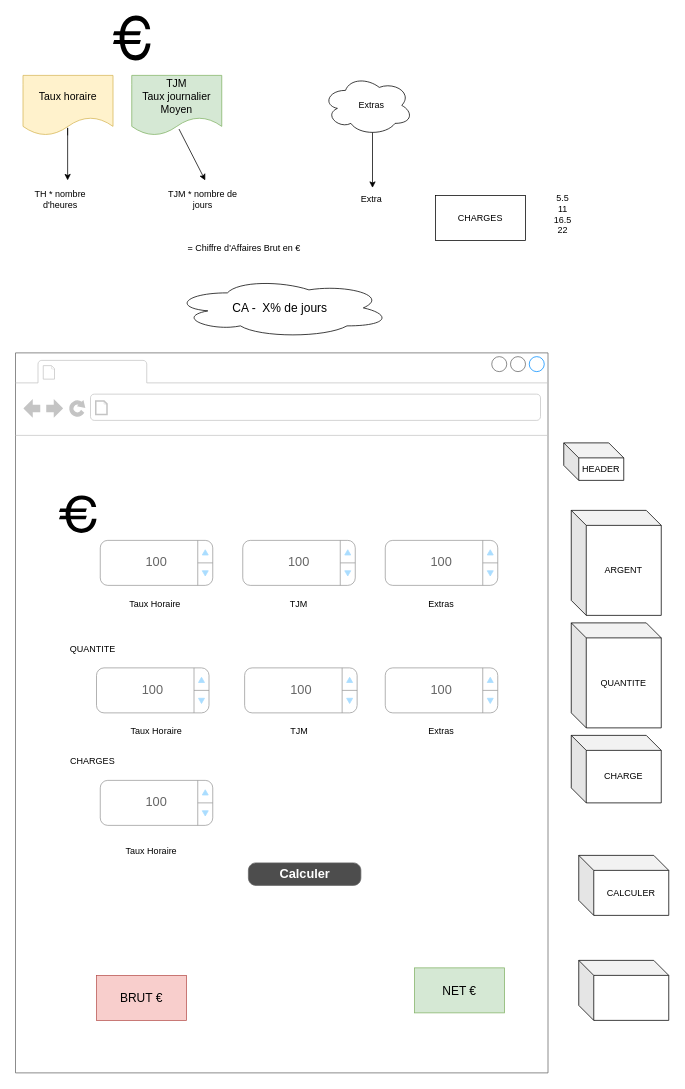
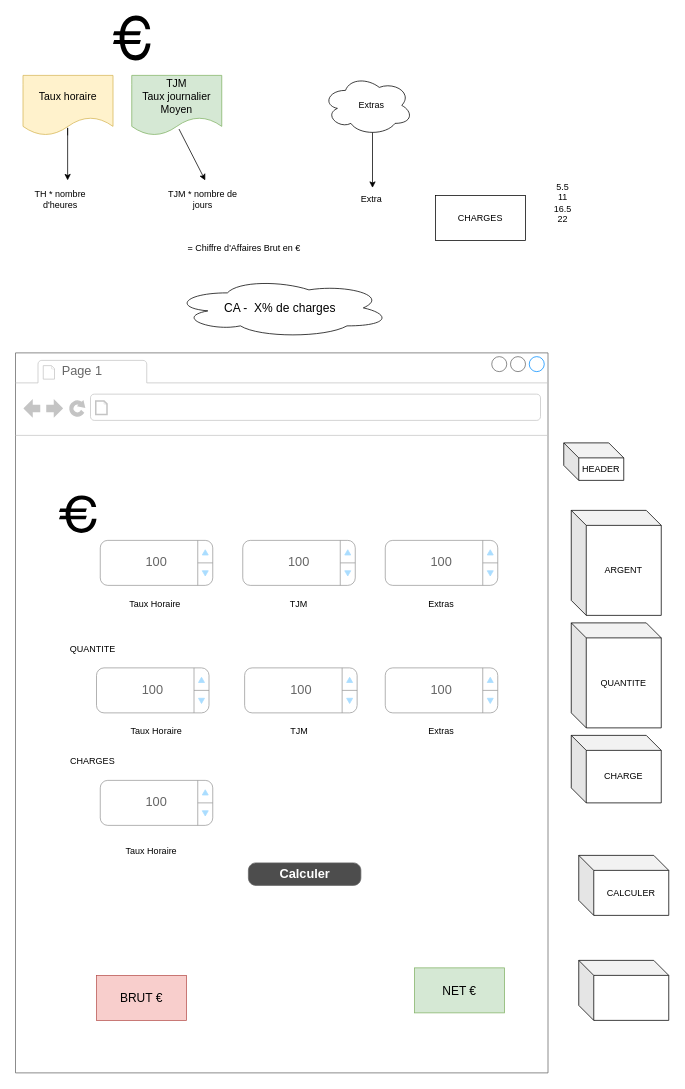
  <mxCell id="0" />
  <mxCell id="1" parent="0" />
  <mxCell id="2" value="" style="strokeWidth=1;shadow=0;dashed=0;align=center;html=1;shape=mxgraph.mockup.containers.browserWindow;rSize=0;strokeColor=#666666;strokeColor2=#008cff;strokeColor3=#c4c4c4;mainText=,;recursiveResize=0;" parent="1" vertex="1"><mxGeometry x="20" y="470" width="710" height="960" as="geometry" /></mxCell>
+ <mxCell id="3" value="Page 1" style="strokeWidth=1;shadow=0;dashed=0;align=center;html=1;shape=mxgraph.mockup.containers.anchor;fontSize=17;fontColor=#666666;align=left;whiteSpace=wrap;" parent="2" vertex="1"><mxGeometry x="60" y="12" width="110" height="26" as="geometry" /></mxCell>
  <mxCell id="4" value="TJM" style="text;html=1;strokeColor=none;fillColor=none;align=center;verticalAlign=middle;whiteSpace=wrap;rounded=0;" parent="2" vertex="1"><mxGeometry x="338" y="320" width="80" height="30" as="geometry" /></mxCell>
  <mxCell id="5" value="Extras" style="text;html=1;strokeColor=none;fillColor=none;align=center;verticalAlign=middle;whiteSpace=wrap;rounded=0;" parent="2" vertex="1"><mxGeometry x="528" y="320" width="80" height="30" as="geometry" /></mxCell>
  <mxCell id="6" value="&lt;br&gt;100" style="strokeWidth=1;shadow=0;dashed=0;align=center;html=1;shape=mxgraph.mockup.forms.spinner;strokeColor=#999999;spinLayout=right;spinStyle=normal;adjStyle=triangle;fillColor=#aaddff;fontSize=17;fontColor=#666666;mainText=;html=1;overflow=fill;" parent="2" vertex="1"><mxGeometry x="493" y="250" width="150" height="60" as="geometry" /></mxCell>
  <mxCell id="7" value="&lt;br&gt;100" style="strokeWidth=1;shadow=0;dashed=0;align=center;html=1;shape=mxgraph.mockup.forms.spinner;strokeColor=#999999;spinLayout=right;spinStyle=normal;adjStyle=triangle;fillColor=#aaddff;fontSize=17;fontColor=#666666;mainText=;html=1;overflow=fill;" parent="2" vertex="1"><mxGeometry x="303" y="250" width="150" height="60" as="geometry" /></mxCell>
  <mxCell id="8" value="Taux Horaire" style="text;html=1;strokeColor=none;fillColor=none;align=center;verticalAlign=middle;whiteSpace=wrap;rounded=0;" parent="2" vertex="1"><mxGeometry x="148" y="490" width="80" height="30" as="geometry" /></mxCell>
  <mxCell id="9" value="TJM" style="text;html=1;strokeColor=none;fillColor=none;align=center;verticalAlign=middle;whiteSpace=wrap;rounded=0;" parent="2" vertex="1"><mxGeometry x="335.5" y="490" width="85" height="30" as="geometry" /></mxCell>
  <mxCell id="10" value="Extras" style="text;html=1;strokeColor=none;fillColor=none;align=center;verticalAlign=middle;whiteSpace=wrap;rounded=0;" parent="2" vertex="1"><mxGeometry x="528" y="490" width="80" height="30" as="geometry" /></mxCell>
  <mxCell id="11" value="&lt;br&gt;100" style="strokeWidth=1;shadow=0;dashed=0;align=center;html=1;shape=mxgraph.mockup.forms.spinner;strokeColor=#999999;spinLayout=right;spinStyle=normal;adjStyle=triangle;fillColor=#aaddff;fontSize=17;fontColor=#666666;mainText=;html=1;overflow=fill;" parent="2" vertex="1"><mxGeometry x="493" y="420" width="150" height="60" as="geometry" /></mxCell>
  <mxCell id="12" value="&lt;br&gt;100" style="strokeWidth=1;shadow=0;dashed=0;align=center;html=1;shape=mxgraph.mockup.forms.spinner;strokeColor=#999999;spinLayout=right;spinStyle=normal;adjStyle=triangle;fillColor=#aaddff;fontSize=17;fontColor=#666666;mainText=;html=1;overflow=fill;" parent="2" vertex="1"><mxGeometry x="305.5" y="420" width="150" height="60" as="geometry" /></mxCell>
  <mxCell id="13" value="&lt;br&gt;100" style="strokeWidth=1;shadow=0;dashed=0;align=center;html=1;shape=mxgraph.mockup.forms.spinner;strokeColor=#999999;spinLayout=right;spinStyle=normal;adjStyle=triangle;fillColor=#aaddff;fontSize=17;fontColor=#666666;mainText=;html=1;overflow=fill;" parent="2" vertex="1"><mxGeometry x="113" y="570" width="150" height="60" as="geometry" /></mxCell>
  <mxCell id="14" value="Taux Horaire&amp;nbsp;" style="text;html=1;strokeColor=none;fillColor=none;align=center;verticalAlign=middle;whiteSpace=wrap;rounded=0;" parent="2" vertex="1"><mxGeometry x="143" y="650" width="80" height="30" as="geometry" /></mxCell>
  <mxCell id="15" value="CHARGES" style="text;html=1;strokeColor=none;fillColor=none;align=center;verticalAlign=middle;whiteSpace=wrap;rounded=0;" parent="2" vertex="1"><mxGeometry x="73" y="529" width="60" height="30" as="geometry" /></mxCell>
  <mxCell id="16" value="QUANTITE" style="text;html=1;strokeColor=none;fillColor=none;align=center;verticalAlign=middle;whiteSpace=wrap;rounded=0;" parent="2" vertex="1"><mxGeometry x="73" y="380" width="60" height="30" as="geometry" /></mxCell>
  <mxCell id="17" value="" style="shape=mxgraph.signs.travel.euro;html=1;pointerEvents=1;fillColor=#000000;strokeColor=none;verticalLabelPosition=bottom;verticalAlign=top;align=center;sketch=0;" parent="2" vertex="1"><mxGeometry x="58" y="190" width="50" height="50" as="geometry" /></mxCell>
  <mxCell id="18" value="&lt;br&gt;100" style="strokeWidth=1;shadow=0;dashed=0;align=center;html=1;shape=mxgraph.mockup.forms.spinner;strokeColor=#999999;spinLayout=right;spinStyle=normal;adjStyle=triangle;fillColor=#aaddff;fontSize=17;fontColor=#666666;mainText=;html=1;overflow=fill;" parent="2" vertex="1"><mxGeometry x="113" y="250" width="150" height="60" as="geometry" /></mxCell>
  <mxCell id="19" value="Taux Horaire&amp;nbsp;" style="text;html=1;strokeColor=none;fillColor=none;align=center;verticalAlign=middle;whiteSpace=wrap;rounded=0;" parent="2" vertex="1"><mxGeometry x="148" y="320" width="80" height="30" as="geometry" /></mxCell>
  <mxCell id="20" value="&lt;br&gt;100" style="strokeWidth=1;shadow=0;dashed=0;align=center;html=1;shape=mxgraph.mockup.forms.spinner;strokeColor=#999999;spinLayout=right;spinStyle=normal;adjStyle=triangle;fillColor=#aaddff;fontSize=17;fontColor=#666666;mainText=;html=1;overflow=fill;" parent="2" vertex="1"><mxGeometry x="108" y="420" width="150" height="60" as="geometry" /></mxCell>
  <mxCell id="21" value="Calculer" style="strokeWidth=1;shadow=0;dashed=0;align=center;html=1;shape=mxgraph.mockup.buttons.button;strokeColor=#666666;fontColor=#ffffff;mainText=;buttonStyle=round;fontSize=17;fontStyle=1;fillColor=#4D4D4D;whiteSpace=wrap;" parent="2" vertex="1"><mxGeometry x="310.5" y="680" width="150" height="30" as="geometry" /></mxCell>
  <mxCell id="22" value="&lt;font style=&quot;font-size: 16px;&quot;&gt;BRUT €&lt;/font&gt;" style="rounded=0;whiteSpace=wrap;html=1;fillColor=#f8cecc;strokeColor=#b85450;" parent="2" vertex="1"><mxGeometry x="108" y="830" width="120" height="60" as="geometry" /></mxCell>
  <mxCell id="23" value="&lt;span style=&quot;font-size: 16px;&quot;&gt;NET €&lt;/span&gt;" style="rounded=0;whiteSpace=wrap;html=1;fillColor=#d5e8d4;strokeColor=#82b366;" parent="2" vertex="1"><mxGeometry x="532" y="820" width="120" height="60" as="geometry" /></mxCell>
  <mxCell id="24" value="&lt;font style=&quot;font-size: 14px;&quot;&gt;Taux horaire&lt;/font&gt;" style="shape=document;whiteSpace=wrap;html=1;boundedLbl=1;fillColor=#fff2cc;strokeColor=#d6b656;" parent="1" vertex="1"><mxGeometry x="30" y="100" width="120" height="80" as="geometry" /></mxCell>
  <mxCell id="25" value="&lt;font style=&quot;font-size: 14px;&quot;&gt;TJM&lt;br&gt;Taux journalier Moyen&lt;/font&gt;" style="shape=document;whiteSpace=wrap;html=1;boundedLbl=1;fillColor=#d5e8d4;strokeColor=#82b366;" parent="1" vertex="1"><mxGeometry x="175" y="100" width="120" height="80" as="geometry" /></mxCell>
  <mxCell id="26" value="" style="shape=mxgraph.signs.travel.euro;html=1;pointerEvents=1;fillColor=#000000;strokeColor=none;verticalLabelPosition=bottom;verticalAlign=top;align=center;" parent="1" vertex="1"><mxGeometry x="150" y="20" width="50" height="60" as="geometry" /></mxCell>
  <mxCell id="27" value="" style="endArrow=classic;html=1;rounded=0;exitX=0.525;exitY=0.895;exitDx=0;exitDy=0;exitPerimeter=0;" parent="1" source="25" edge="1"><mxGeometry width="50" height="50" relative="1" as="geometry"><mxPoint x="269.5" y="190" as="sourcePoint" /><mxPoint x="273" y="240" as="targetPoint" /></mxGeometry></mxCell>
  <mxCell id="28" value="TJM * nombre de jours" style="text;html=1;strokeColor=none;fillColor=none;align=center;verticalAlign=middle;whiteSpace=wrap;rounded=0;" parent="1" vertex="1"><mxGeometry x="220" y="250" width="100" height="30" as="geometry" /></mxCell>
  <mxCell id="29" value="" style="endArrow=classic;html=1;rounded=0;" parent="1" edge="1"><mxGeometry width="50" height="50" relative="1" as="geometry"><mxPoint x="89.5" y="180" as="sourcePoint" /><mxPoint x="89.5" y="240" as="targetPoint" /><Array as="points"><mxPoint x="89.5" y="170" /></Array></mxGeometry></mxCell>
  <mxCell id="30" value="TH * nombre d'heures&lt;br&gt;" style="text;html=1;strokeColor=none;fillColor=none;align=center;verticalAlign=middle;whiteSpace=wrap;rounded=0;" parent="1" vertex="1"><mxGeometry x="30" y="250" width="100" height="30" as="geometry" /></mxCell>
  <mxCell id="31" value="" style="ellipse;shape=cloud;whiteSpace=wrap;html=1;" parent="1" vertex="1"><mxGeometry x="430" y="100" width="120" height="80" as="geometry" /></mxCell>
  <mxCell id="32" value="Extras" style="text;html=1;strokeColor=none;fillColor=none;align=center;verticalAlign=middle;whiteSpace=wrap;rounded=0;" parent="1" vertex="1"><mxGeometry x="465" y="125" width="60" height="30" as="geometry" /></mxCell>
  <mxCell id="33" value="" style="endArrow=classic;html=1;rounded=0;exitX=0.55;exitY=0.95;exitDx=0;exitDy=0;exitPerimeter=0;" parent="1" source="31" edge="1"><mxGeometry width="50" height="50" relative="1" as="geometry"><mxPoint x="340.5" y="200" as="sourcePoint" /><mxPoint x="496" y="250" as="targetPoint" /></mxGeometry></mxCell>
- <mxCell id="34" value="5.5&lt;br&gt;11&lt;br&gt;16.5&lt;br&gt;22" style="text;html=1;strokeColor=none;fillColor=none;align=center;verticalAlign=middle;whiteSpace=wrap;rounded=0;" parent="1" vertex="1"><mxGeometry x="720" y="240" width="60" height="90" as="geometry" /></mxCell>
+ <mxCell id="34" value="5.5&lt;br&gt;11&lt;br&gt;16.5&lt;br&gt;22" style="text;html=1;strokeColor=none;fillColor=none;align=center;verticalAlign=middle;whiteSpace=wrap;rounded=0;" parent="1" vertex="1"><mxGeometry x="720" y="225" width="60" height="90" as="geometry" /></mxCell>
  <mxCell id="35" value="Extra" style="text;html=1;strokeColor=none;fillColor=none;align=center;verticalAlign=middle;whiteSpace=wrap;rounded=0;" parent="1" vertex="1"><mxGeometry x="465" y="250" width="60" height="30" as="geometry" /></mxCell>
  <mxCell id="36" value="= Chiffre d'Affaires Brut en €" style="text;html=1;strokeColor=none;fillColor=none;align=center;verticalAlign=middle;whiteSpace=wrap;rounded=0;" parent="1" vertex="1"><mxGeometry x="180" y="300" width="290" height="60" as="geometry" /></mxCell>
  <mxCell id="37" value="CHARGES" style="rounded=0;whiteSpace=wrap;html=1;" parent="1" vertex="1"><mxGeometry x="580" y="260" width="120" height="60" as="geometry" /></mxCell>
- <mxCell id="38" value="&lt;font style=&quot;font-size: 16px;&quot;&gt;CA -&amp;nbsp; X% de jours&amp;nbsp;&lt;/font&gt;" style="ellipse;shape=cloud;whiteSpace=wrap;html=1;" parent="1" vertex="1"><mxGeometry x="230" y="370" width="290" height="80" as="geometry" /></mxCell>
+ <mxCell id="38" value="&lt;font style=&quot;font-size: 16px;&quot;&gt;CA -&amp;nbsp; X% de charges&amp;nbsp;&lt;/font&gt;" style="ellipse;shape=cloud;whiteSpace=wrap;html=1;" parent="1" vertex="1"><mxGeometry x="230" y="370" width="290" height="80" as="geometry" /></mxCell>
  <mxCell id="39" value="HEADER" style="shape=cube;whiteSpace=wrap;html=1;boundedLbl=1;backgroundOutline=1;darkOpacity=0.05;darkOpacity2=0.1;" vertex="1" parent="1"><mxGeometry x="751" y="590" width="80" height="50" as="geometry" /></mxCell>
  <mxCell id="40" value="ARGENT" style="shape=cube;whiteSpace=wrap;html=1;boundedLbl=1;backgroundOutline=1;darkOpacity=0.05;darkOpacity2=0.1;" vertex="1" parent="1"><mxGeometry x="761" y="680" width="120" height="140" as="geometry" /></mxCell>
  <mxCell id="41" value="QUANTITE" style="shape=cube;whiteSpace=wrap;html=1;boundedLbl=1;backgroundOutline=1;darkOpacity=0.05;darkOpacity2=0.1;" vertex="1" parent="1"><mxGeometry x="761" y="830" width="120" height="140" as="geometry" /></mxCell>
  <mxCell id="42" value="CHARGE" style="shape=cube;whiteSpace=wrap;html=1;boundedLbl=1;backgroundOutline=1;darkOpacity=0.05;darkOpacity2=0.1;" vertex="1" parent="1"><mxGeometry x="761" y="980" width="120" height="90" as="geometry" /></mxCell>
  <mxCell id="43" value="" style="shape=cube;whiteSpace=wrap;html=1;boundedLbl=1;backgroundOutline=1;darkOpacity=0.05;darkOpacity2=0.1;" vertex="1" parent="1"><mxGeometry x="771" y="1280" width="120" height="80" as="geometry" /></mxCell>
  <mxCell id="44" value="CALCULER" style="shape=cube;whiteSpace=wrap;html=1;boundedLbl=1;backgroundOutline=1;darkOpacity=0.05;darkOpacity2=0.1;" vertex="1" parent="1"><mxGeometry x="771" y="1140" width="120" height="80" as="geometry" /></mxCell>
